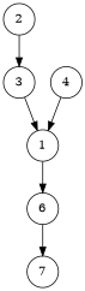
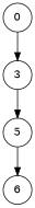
  digraph {
    node [fillcolor=white shape=circle style=filled]
-   2
+   2 [label=0]
    3
-   5 [label=1]
-   4
+   5
    6
-   7
    2 -> 3
    3 -> 5
    5 -> 6
-   4 -> 5
-   6 -> 7
  }
